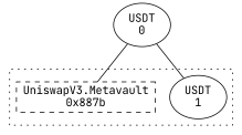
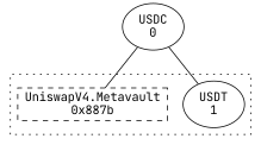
  graph {
    fontname="JetBrains Mono"
    node [fontname="JetBrains Mono"]
    edge [fontname="JetBrains Mono"]
    n1 [label="USDT\n1"]
-   n2 [label="UniswapV3.Metavault\n0x887b" shape=rect style=dashed]
-   n3 [label="USDT\n0"]
+   n2 [label="UniswapV4.Metavault\n0x887b" shape=rect style=dashed]
+   n3 [label="USDC\n0"]
    subgraph cluster_1 {
      style=dotted
      n2
      subgraph sub_2 {
        rank=same
        style=dotted
        n1
      }
    }
    n3 -- n1
    n3 -- n2
  }
